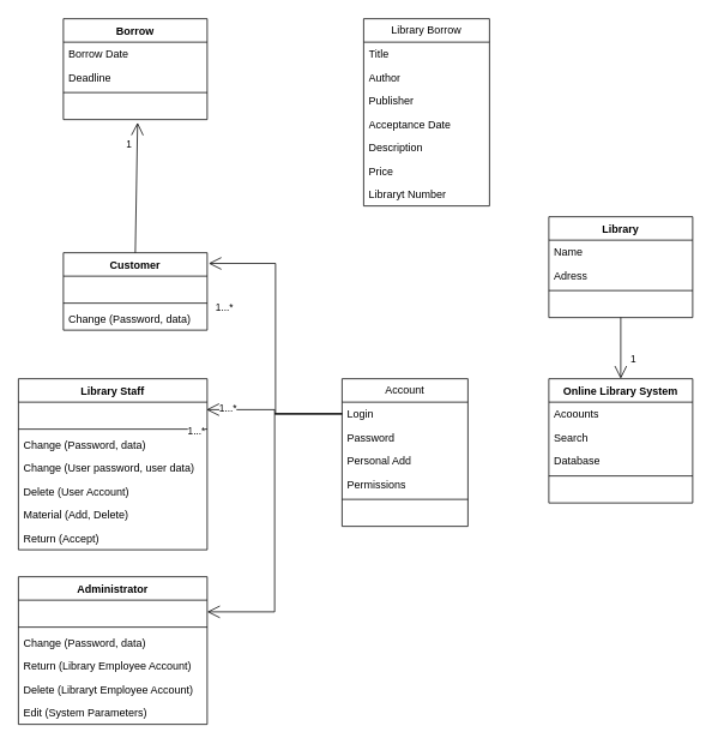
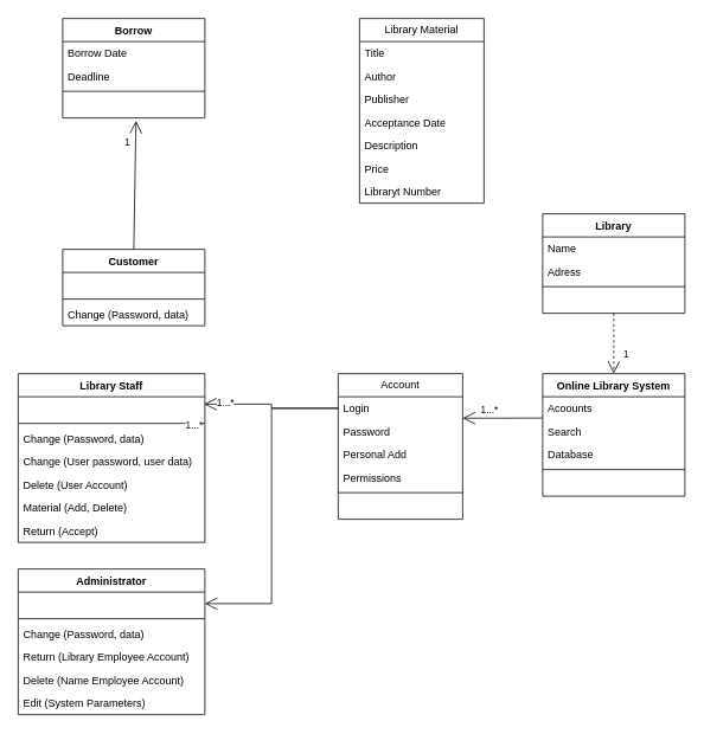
  <mxCell id="0" />
  <mxCell id="1" parent="0" />
- <mxCell id="2" value="Library Borrow" style="swimlane;fontStyle=0;childLayout=stackLayout;horizontal=1;startSize=26;fillColor=none;horizontalStack=0;resizeParent=1;resizeParentMax=0;resizeLast=0;collapsible=1;marginBottom=0;whiteSpace=wrap;html=1;" parent="1" vertex="1"><mxGeometry x="404" y="20" width="140" height="208" as="geometry" /></mxCell>
+ <mxCell id="2" value="Library Material" style="swimlane;fontStyle=0;childLayout=stackLayout;horizontal=1;startSize=26;fillColor=none;horizontalStack=0;resizeParent=1;resizeParentMax=0;resizeLast=0;collapsible=1;marginBottom=0;whiteSpace=wrap;html=1;" parent="1" vertex="1"><mxGeometry x="404" y="20" width="140" height="208" as="geometry" /></mxCell>
  <mxCell id="3" value="Title" style="text;strokeColor=none;fillColor=none;align=left;verticalAlign=top;spacingLeft=4;spacingRight=4;overflow=hidden;rotatable=0;points=[[0,0.5],[1,0.5]];portConstraint=eastwest;whiteSpace=wrap;html=1;" parent="2" vertex="1"><mxGeometry y="26" width="140" height="26" as="geometry" /></mxCell>
  <mxCell id="4" value="Author" style="text;strokeColor=none;fillColor=none;align=left;verticalAlign=top;spacingLeft=4;spacingRight=4;overflow=hidden;rotatable=0;points=[[0,0.5],[1,0.5]];portConstraint=eastwest;whiteSpace=wrap;html=1;" parent="2" vertex="1"><mxGeometry y="52" width="140" height="26" as="geometry" /></mxCell>
  <mxCell id="5" value="Publisher" style="text;strokeColor=none;fillColor=none;align=left;verticalAlign=top;spacingLeft=4;spacingRight=4;overflow=hidden;rotatable=0;points=[[0,0.5],[1,0.5]];portConstraint=eastwest;whiteSpace=wrap;html=1;" parent="2" vertex="1"><mxGeometry y="78" width="140" height="26" as="geometry" /></mxCell>
  <mxCell id="6" value="Acceptance Date" style="text;strokeColor=none;fillColor=none;align=left;verticalAlign=top;spacingLeft=4;spacingRight=4;overflow=hidden;rotatable=0;points=[[0,0.5],[1,0.5]];portConstraint=eastwest;whiteSpace=wrap;html=1;" parent="2" vertex="1"><mxGeometry y="104" width="140" height="26" as="geometry" /></mxCell>
  <mxCell id="7" value="Description" style="text;strokeColor=none;fillColor=none;align=left;verticalAlign=top;spacingLeft=4;spacingRight=4;overflow=hidden;rotatable=0;points=[[0,0.5],[1,0.5]];portConstraint=eastwest;whiteSpace=wrap;html=1;" parent="2" vertex="1"><mxGeometry y="130" width="140" height="26" as="geometry" /></mxCell>
  <mxCell id="8" value="Price" style="text;strokeColor=none;fillColor=none;align=left;verticalAlign=top;spacingLeft=4;spacingRight=4;overflow=hidden;rotatable=0;points=[[0,0.5],[1,0.5]];portConstraint=eastwest;whiteSpace=wrap;html=1;" parent="2" vertex="1"><mxGeometry y="156" width="140" height="26" as="geometry" /></mxCell>
  <mxCell id="9" value="Libraryt Number" style="text;strokeColor=none;fillColor=none;align=left;verticalAlign=top;spacingLeft=4;spacingRight=4;overflow=hidden;rotatable=0;points=[[0,0.5],[1,0.5]];portConstraint=eastwest;whiteSpace=wrap;html=1;" parent="2" vertex="1"><mxGeometry y="182" width="140" height="26" as="geometry" /></mxCell>
  <mxCell id="10" value="Account" style="swimlane;fontStyle=0;childLayout=stackLayout;horizontal=1;startSize=26;fillColor=none;horizontalStack=0;resizeParent=1;resizeParentMax=0;resizeLast=0;collapsible=1;marginBottom=0;whiteSpace=wrap;html=1;" parent="1" vertex="1"><mxGeometry x="380" y="420" width="140" height="164" as="geometry" /></mxCell>
  <mxCell id="11" value="Login" style="text;strokeColor=none;fillColor=none;align=left;verticalAlign=top;spacingLeft=4;spacingRight=4;overflow=hidden;rotatable=0;points=[[0,0.5],[1,0.5]];portConstraint=eastwest;whiteSpace=wrap;html=1;" parent="10" vertex="1"><mxGeometry y="26" width="140" height="26" as="geometry" /></mxCell>
  <mxCell id="12" value="Password" style="text;strokeColor=none;fillColor=none;align=left;verticalAlign=top;spacingLeft=4;spacingRight=4;overflow=hidden;rotatable=0;points=[[0,0.5],[1,0.5]];portConstraint=eastwest;whiteSpace=wrap;html=1;" parent="10" vertex="1"><mxGeometry y="52" width="140" height="26" as="geometry" /></mxCell>
  <mxCell id="13" value="Personal Add" style="text;strokeColor=none;fillColor=none;align=left;verticalAlign=top;spacingLeft=4;spacingRight=4;overflow=hidden;rotatable=0;points=[[0,0.5],[1,0.5]];portConstraint=eastwest;whiteSpace=wrap;html=1;" parent="10" vertex="1"><mxGeometry y="78" width="140" height="26" as="geometry" /></mxCell>
  <mxCell id="14" value="Permissions" style="text;strokeColor=none;fillColor=none;align=left;verticalAlign=top;spacingLeft=4;spacingRight=4;overflow=hidden;rotatable=0;points=[[0,0.5],[1,0.5]];portConstraint=eastwest;whiteSpace=wrap;html=1;" parent="10" vertex="1"><mxGeometry y="104" width="140" height="26" as="geometry" /></mxCell>
  <mxCell id="15" value="" style="line;strokeWidth=1;fillColor=none;align=left;verticalAlign=middle;spacingTop=-1;spacingLeft=3;spacingRight=3;rotatable=0;labelPosition=right;points=[];portConstraint=eastwest;strokeColor=inherit;" parent="10" vertex="1"><mxGeometry y="130" width="140" height="8" as="geometry" /></mxCell>
  <mxCell id="16" value="&amp;nbsp;" style="text;strokeColor=none;fillColor=none;align=left;verticalAlign=top;spacingLeft=4;spacingRight=4;overflow=hidden;rotatable=0;points=[[0,0.5],[1,0.5]];portConstraint=eastwest;whiteSpace=wrap;html=1;" parent="10" vertex="1"><mxGeometry y="138" width="140" height="26" as="geometry" /></mxCell>
  <mxCell id="17" value="Library" style="swimlane;fontStyle=1;align=center;verticalAlign=top;childLayout=stackLayout;horizontal=1;startSize=26;horizontalStack=0;resizeParent=1;resizeParentMax=0;resizeLast=0;collapsible=1;marginBottom=0;whiteSpace=wrap;html=1;" parent="1" vertex="1"><mxGeometry x="610" y="240" width="160" height="112" as="geometry" /></mxCell>
  <mxCell id="18" value="Name" style="text;strokeColor=none;fillColor=none;align=left;verticalAlign=top;spacingLeft=4;spacingRight=4;overflow=hidden;rotatable=0;points=[[0,0.5],[1,0.5]];portConstraint=eastwest;whiteSpace=wrap;html=1;" parent="17" vertex="1"><mxGeometry y="26" width="160" height="26" as="geometry" /></mxCell>
  <mxCell id="19" value="Adress" style="text;strokeColor=none;fillColor=none;align=left;verticalAlign=top;spacingLeft=4;spacingRight=4;overflow=hidden;rotatable=0;points=[[0,0.5],[1,0.5]];portConstraint=eastwest;whiteSpace=wrap;html=1;" parent="17" vertex="1"><mxGeometry y="52" width="160" height="26" as="geometry" /></mxCell>
  <mxCell id="20" value="" style="line;strokeWidth=1;fillColor=none;align=left;verticalAlign=middle;spacingTop=-1;spacingLeft=3;spacingRight=3;rotatable=0;labelPosition=right;points=[];portConstraint=eastwest;strokeColor=inherit;" parent="17" vertex="1"><mxGeometry y="78" width="160" height="8" as="geometry" /></mxCell>
  <mxCell id="21" value="&amp;nbsp;" style="text;strokeColor=none;fillColor=none;align=left;verticalAlign=top;spacingLeft=4;spacingRight=4;overflow=hidden;rotatable=0;points=[[0,0.5],[1,0.5]];portConstraint=eastwest;whiteSpace=wrap;html=1;" parent="17" vertex="1"><mxGeometry y="86" width="160" height="26" as="geometry" /></mxCell>
  <mxCell id="22" value="Online Library System" style="swimlane;fontStyle=1;align=center;verticalAlign=top;childLayout=stackLayout;horizontal=1;startSize=26;horizontalStack=0;resizeParent=1;resizeParentMax=0;resizeLast=0;collapsible=1;marginBottom=0;whiteSpace=wrap;html=1;" parent="1" vertex="1"><mxGeometry x="610" y="420" width="160" height="138" as="geometry" /></mxCell>
  <mxCell id="23" value="Acoounts" style="text;strokeColor=none;fillColor=none;align=left;verticalAlign=top;spacingLeft=4;spacingRight=4;overflow=hidden;rotatable=0;points=[[0,0.5],[1,0.5]];portConstraint=eastwest;whiteSpace=wrap;html=1;" parent="22" vertex="1"><mxGeometry y="26" width="160" height="26" as="geometry" /></mxCell>
  <mxCell id="24" value="Search" style="text;strokeColor=none;fillColor=none;align=left;verticalAlign=top;spacingLeft=4;spacingRight=4;overflow=hidden;rotatable=0;points=[[0,0.5],[1,0.5]];portConstraint=eastwest;whiteSpace=wrap;html=1;" parent="22" vertex="1"><mxGeometry y="52" width="160" height="26" as="geometry" /></mxCell>
  <mxCell id="25" value="Database" style="text;strokeColor=none;fillColor=none;align=left;verticalAlign=top;spacingLeft=4;spacingRight=4;overflow=hidden;rotatable=0;points=[[0,0.5],[1,0.5]];portConstraint=eastwest;whiteSpace=wrap;html=1;" parent="22" vertex="1"><mxGeometry y="78" width="160" height="26" as="geometry" /></mxCell>
  <mxCell id="26" value="" style="line;strokeWidth=1;fillColor=none;align=left;verticalAlign=middle;spacingTop=-1;spacingLeft=3;spacingRight=3;rotatable=0;labelPosition=right;points=[];portConstraint=eastwest;strokeColor=inherit;" parent="22" vertex="1"><mxGeometry y="104" width="160" height="8" as="geometry" /></mxCell>
  <mxCell id="27" value="&amp;nbsp;" style="text;strokeColor=none;fillColor=none;align=left;verticalAlign=top;spacingLeft=4;spacingRight=4;overflow=hidden;rotatable=0;points=[[0,0.5],[1,0.5]];portConstraint=eastwest;whiteSpace=wrap;html=1;" parent="22" vertex="1"><mxGeometry y="112" width="160" height="26" as="geometry" /></mxCell>
- <mxCell id="28" value="" style="endArrow=open;endFill=1;endSize=12;html=1;rounded=0;entryX=0.5;entryY=0;entryDx=0;entryDy=0;exitX=0.5;exitY=1;exitDx=0;exitDy=0;" parent="1" source="17" target="22" edge="1"><mxGeometry width="160" relative="1" as="geometry"><mxPoint x="690" y="340" as="sourcePoint" /><mxPoint x="810" y="540" as="targetPoint" /></mxGeometry></mxCell>
+ <mxCell id="28" value="" style="endArrow=open;endFill=1;endSize=12;html=1;rounded=0;entryX=0.5;entryY=0;entryDx=0;entryDy=0;exitX=0.5;exitY=1;exitDx=0;exitDy=0;dashed=1;" parent="1" source="17" target="22" edge="1"><mxGeometry width="160" relative="1" as="geometry"><mxPoint x="690" y="340" as="sourcePoint" /><mxPoint x="810" y="540" as="targetPoint" /></mxGeometry></mxCell>
  <mxCell id="29" value="1" style="edgeLabel;html=1;align=center;verticalAlign=middle;resizable=0;points=[];" parent="28" vertex="1" connectable="0"><mxGeometry x="0.4" relative="1" as="geometry"><mxPoint x="13" y="-3" as="offset" /></mxGeometry></mxCell>
+ <mxCell id="30" value="" style="endArrow=open;endFill=1;endSize=12;html=1;rounded=0;exitX=0;exitY=0.923;exitDx=0;exitDy=0;exitPerimeter=0;entryX=1;entryY=0.929;entryDx=0;entryDy=0;entryPerimeter=0;" parent="1" source="23" target="11" edge="1"><mxGeometry width="160" relative="1" as="geometry"><mxPoint x="470" y="370" as="sourcePoint" /><mxPoint x="630" y="370" as="targetPoint" /></mxGeometry></mxCell>
+ <mxCell id="31" value="1...*" style="edgeLabel;html=1;align=center;verticalAlign=middle;resizable=0;points=[];" parent="30" vertex="1" connectable="0"><mxGeometry x="-0.467" y="-1" relative="1" as="geometry"><mxPoint x="-36" y="-9" as="offset" /></mxGeometry></mxCell>
  <mxCell id="32" value="Library Staff" style="swimlane;fontStyle=1;align=center;verticalAlign=top;childLayout=stackLayout;horizontal=1;startSize=26;horizontalStack=0;resizeParent=1;resizeParentMax=0;resizeLast=0;collapsible=1;marginBottom=0;whiteSpace=wrap;html=1;" parent="1" vertex="1"><mxGeometry x="20" y="420" width="210" height="190" as="geometry" /></mxCell>
  <mxCell id="33" value="&amp;nbsp;" style="text;strokeColor=none;fillColor=none;align=left;verticalAlign=top;spacingLeft=4;spacingRight=4;overflow=hidden;rotatable=0;points=[[0,0.5],[1,0.5]];portConstraint=eastwest;whiteSpace=wrap;html=1;" parent="32" vertex="1"><mxGeometry y="26" width="210" height="26" as="geometry" /></mxCell>
  <mxCell id="34" value="" style="line;strokeWidth=1;fillColor=none;align=left;verticalAlign=middle;spacingTop=-1;spacingLeft=3;spacingRight=3;rotatable=0;labelPosition=right;points=[];portConstraint=eastwest;strokeColor=inherit;" parent="32" vertex="1"><mxGeometry y="52" width="210" height="8" as="geometry" /></mxCell>
  <mxCell id="35" value="Change (Password, data)" style="text;strokeColor=none;fillColor=none;align=left;verticalAlign=top;spacingLeft=4;spacingRight=4;overflow=hidden;rotatable=0;points=[[0,0.5],[1,0.5]];portConstraint=eastwest;whiteSpace=wrap;html=1;" parent="32" vertex="1"><mxGeometry y="60" width="210" height="26" as="geometry" /></mxCell>
  <mxCell id="36" value="Change (User password, user data)" style="text;strokeColor=none;fillColor=none;align=left;verticalAlign=top;spacingLeft=4;spacingRight=4;overflow=hidden;rotatable=0;points=[[0,0.5],[1,0.5]];portConstraint=eastwest;whiteSpace=wrap;html=1;" parent="32" vertex="1"><mxGeometry y="86" width="210" height="26" as="geometry" /></mxCell>
  <mxCell id="37" value="Delete (User Account)" style="text;strokeColor=none;fillColor=none;align=left;verticalAlign=top;spacingLeft=4;spacingRight=4;overflow=hidden;rotatable=0;points=[[0,0.5],[1,0.5]];portConstraint=eastwest;whiteSpace=wrap;html=1;" parent="32" vertex="1"><mxGeometry y="112" width="210" height="26" as="geometry" /></mxCell>
  <mxCell id="38" value="Material (Add, Delete)" style="text;strokeColor=none;fillColor=none;align=left;verticalAlign=top;spacingLeft=4;spacingRight=4;overflow=hidden;rotatable=0;points=[[0,0.5],[1,0.5]];portConstraint=eastwest;whiteSpace=wrap;html=1;" parent="32" vertex="1"><mxGeometry y="138" width="210" height="26" as="geometry" /></mxCell>
  <mxCell id="39" value="Return (Accept)" style="text;strokeColor=none;fillColor=none;align=left;verticalAlign=top;spacingLeft=4;spacingRight=4;overflow=hidden;rotatable=0;points=[[0,0.5],[1,0.5]];portConstraint=eastwest;whiteSpace=wrap;html=1;" parent="32" vertex="1"><mxGeometry y="164" width="210" height="26" as="geometry" /></mxCell>
  <mxCell id="40" value="Customer" style="swimlane;fontStyle=1;align=center;verticalAlign=top;childLayout=stackLayout;horizontal=1;startSize=26;horizontalStack=0;resizeParent=1;resizeParentMax=0;resizeLast=0;collapsible=1;marginBottom=0;whiteSpace=wrap;html=1;" parent="1" vertex="1"><mxGeometry x="70" y="280" width="160" height="86" as="geometry" /></mxCell>
  <mxCell id="41" value="&amp;nbsp;" style="text;strokeColor=none;fillColor=none;align=left;verticalAlign=top;spacingLeft=4;spacingRight=4;overflow=hidden;rotatable=0;points=[[0,0.5],[1,0.5]];portConstraint=eastwest;whiteSpace=wrap;html=1;" parent="40" vertex="1"><mxGeometry y="26" width="160" height="26" as="geometry" /></mxCell>
  <mxCell id="42" value="" style="line;strokeWidth=1;fillColor=none;align=left;verticalAlign=middle;spacingTop=-1;spacingLeft=3;spacingRight=3;rotatable=0;labelPosition=right;points=[];portConstraint=eastwest;strokeColor=inherit;" parent="40" vertex="1"><mxGeometry y="52" width="160" height="8" as="geometry" /></mxCell>
  <mxCell id="43" value="Change (Password, data)" style="text;strokeColor=none;fillColor=none;align=left;verticalAlign=top;spacingLeft=4;spacingRight=4;overflow=hidden;rotatable=0;points=[[0,0.5],[1,0.5]];portConstraint=eastwest;whiteSpace=wrap;html=1;" parent="40" vertex="1"><mxGeometry y="60" width="160" height="26" as="geometry" /></mxCell>
- <mxCell id="44" value="" style="endArrow=open;endFill=1;endSize=12;html=1;rounded=0;exitX=0;exitY=0.5;exitDx=0;exitDy=0;entryX=1.01;entryY=0.138;entryDx=0;entryDy=0;entryPerimeter=0;edgeStyle=elbowEdgeStyle;" parent="1" source="11" target="40" edge="1"><mxGeometry width="160" relative="1" as="geometry"><mxPoint x="420" y="366" as="sourcePoint" /><mxPoint x="330" y="366" as="targetPoint" /></mxGeometry></mxCell>
- <mxCell id="45" value="1...*" style="edgeLabel;html=1;align=center;verticalAlign=middle;resizable=0;points=[];" parent="44" vertex="1" connectable="0"><mxGeometry x="-0.467" y="-1" relative="1" as="geometry"><mxPoint x="-59" y="-109" as="offset" /></mxGeometry></mxCell>
  <mxCell id="46" value="" style="endArrow=open;endFill=1;endSize=12;html=1;rounded=0;exitX=0;exitY=0.5;exitDx=0;exitDy=0;entryX=0.996;entryY=0.321;entryDx=0;entryDy=0;entryPerimeter=0;edgeStyle=elbowEdgeStyle;" parent="1" source="11" target="33" edge="1"><mxGeometry width="160" relative="1" as="geometry"><mxPoint x="320" y="420" as="sourcePoint" /><mxPoint x="230" y="420" as="targetPoint" /></mxGeometry></mxCell>
  <mxCell id="47" value="1...*" style="edgeLabel;html=1;align=center;verticalAlign=middle;resizable=0;points=[];" parent="46" vertex="1" connectable="0"><mxGeometry x="-0.467" y="-1" relative="1" as="geometry"><mxPoint x="-87" y="-6" as="offset" /></mxGeometry></mxCell>
  <mxCell id="48" value="Administrator" style="swimlane;fontStyle=1;align=center;verticalAlign=top;childLayout=stackLayout;horizontal=1;startSize=26;horizontalStack=0;resizeParent=1;resizeParentMax=0;resizeLast=0;collapsible=1;marginBottom=0;whiteSpace=wrap;html=1;" parent="1" vertex="1"><mxGeometry x="20" y="640" width="210" height="164" as="geometry" /></mxCell>
  <mxCell id="49" value="&amp;nbsp;" style="text;strokeColor=none;fillColor=none;align=left;verticalAlign=top;spacingLeft=4;spacingRight=4;overflow=hidden;rotatable=0;points=[[0,0.5],[1,0.5]];portConstraint=eastwest;whiteSpace=wrap;html=1;" parent="48" vertex="1"><mxGeometry y="26" width="210" height="26" as="geometry" /></mxCell>
  <mxCell id="50" value="" style="line;strokeWidth=1;fillColor=none;align=left;verticalAlign=middle;spacingTop=-1;spacingLeft=3;spacingRight=3;rotatable=0;labelPosition=right;points=[];portConstraint=eastwest;strokeColor=inherit;" parent="48" vertex="1"><mxGeometry y="52" width="210" height="8" as="geometry" /></mxCell>
  <mxCell id="51" value="Change (Password, data)" style="text;strokeColor=none;fillColor=none;align=left;verticalAlign=top;spacingLeft=4;spacingRight=4;overflow=hidden;rotatable=0;points=[[0,0.5],[1,0.5]];portConstraint=eastwest;whiteSpace=wrap;html=1;" parent="48" vertex="1"><mxGeometry y="60" width="210" height="26" as="geometry" /></mxCell>
  <mxCell id="52" value="Return (Library Employee Account)" style="text;strokeColor=none;fillColor=none;align=left;verticalAlign=top;spacingLeft=4;spacingRight=4;overflow=hidden;rotatable=0;points=[[0,0.5],[1,0.5]];portConstraint=eastwest;whiteSpace=wrap;html=1;" parent="48" vertex="1"><mxGeometry y="86" width="210" height="26" as="geometry" /></mxCell>
- <mxCell id="53" value="Delete (Libraryt Employee Account)" style="text;strokeColor=none;fillColor=none;align=left;verticalAlign=top;spacingLeft=4;spacingRight=4;overflow=hidden;rotatable=0;points=[[0,0.5],[1,0.5]];portConstraint=eastwest;whiteSpace=wrap;html=1;" parent="48" vertex="1"><mxGeometry y="112" width="210" height="26" as="geometry" /></mxCell>
+ <mxCell id="53" value="Delete (Name Employee Account)" style="text;strokeColor=none;fillColor=none;align=left;verticalAlign=top;spacingLeft=4;spacingRight=4;overflow=hidden;rotatable=0;points=[[0,0.5],[1,0.5]];portConstraint=eastwest;whiteSpace=wrap;html=1;" parent="48" vertex="1"><mxGeometry y="112" width="210" height="26" as="geometry" /></mxCell>
  <mxCell id="54" value="Edit (System Parameters)" style="text;strokeColor=none;fillColor=none;align=left;verticalAlign=top;spacingLeft=4;spacingRight=4;overflow=hidden;rotatable=0;points=[[0,0.5],[1,0.5]];portConstraint=eastwest;whiteSpace=wrap;html=1;" parent="48" vertex="1"><mxGeometry y="138" width="210" height="26" as="geometry" /></mxCell>
  <mxCell id="55" value="" style="endArrow=open;endFill=1;endSize=12;html=1;rounded=0;exitX=0;exitY=0.5;exitDx=0;exitDy=0;entryX=1;entryY=0.5;entryDx=0;entryDy=0;edgeStyle=elbowEdgeStyle;" parent="1" source="11" target="49" edge="1"><mxGeometry width="160" relative="1" as="geometry"><mxPoint x="390" y="469" as="sourcePoint" /><mxPoint x="239" y="474" as="targetPoint" /></mxGeometry></mxCell>
  <mxCell id="56" value="1...*" style="edgeLabel;html=1;align=center;verticalAlign=middle;resizable=0;points=[];" parent="55" vertex="1" connectable="0"><mxGeometry x="-0.467" y="-1" relative="1" as="geometry"><mxPoint x="-87" y="-6" as="offset" /></mxGeometry></mxCell>
  <mxCell id="57" value="Borrow" style="swimlane;fontStyle=1;align=center;verticalAlign=top;childLayout=stackLayout;horizontal=1;startSize=26;horizontalStack=0;resizeParent=1;resizeParentMax=0;resizeLast=0;collapsible=1;marginBottom=0;whiteSpace=wrap;html=1;" parent="1" vertex="1"><mxGeometry x="70" y="20" width="160" height="112" as="geometry" /></mxCell>
  <mxCell id="58" value="Borrow Date" style="text;strokeColor=none;fillColor=none;align=left;verticalAlign=top;spacingLeft=4;spacingRight=4;overflow=hidden;rotatable=0;points=[[0,0.5],[1,0.5]];portConstraint=eastwest;whiteSpace=wrap;html=1;" parent="57" vertex="1"><mxGeometry y="26" width="160" height="26" as="geometry" /></mxCell>
  <mxCell id="59" value="Deadline" style="text;strokeColor=none;fillColor=none;align=left;verticalAlign=top;spacingLeft=4;spacingRight=4;overflow=hidden;rotatable=0;points=[[0,0.5],[1,0.5]];portConstraint=eastwest;whiteSpace=wrap;html=1;" parent="57" vertex="1"><mxGeometry y="52" width="160" height="26" as="geometry" /></mxCell>
  <mxCell id="60" value="" style="line;strokeWidth=1;fillColor=none;align=left;verticalAlign=middle;spacingTop=-1;spacingLeft=3;spacingRight=3;rotatable=0;labelPosition=right;points=[];portConstraint=eastwest;strokeColor=inherit;" parent="57" vertex="1"><mxGeometry y="78" width="160" height="8" as="geometry" /></mxCell>
  <mxCell id="61" value="&amp;nbsp;" style="text;strokeColor=none;fillColor=none;align=left;verticalAlign=top;spacingLeft=4;spacingRight=4;overflow=hidden;rotatable=0;points=[[0,0.5],[1,0.5]];portConstraint=eastwest;whiteSpace=wrap;html=1;" parent="57" vertex="1"><mxGeometry y="86" width="160" height="26" as="geometry" /></mxCell>
  <mxCell id="62" value="" style="endArrow=open;endFill=1;endSize=12;html=1;rounded=0;exitX=0.5;exitY=0;exitDx=0;exitDy=0;entryX=0.516;entryY=1.128;entryDx=0;entryDy=0;entryPerimeter=0;" parent="1" source="40" target="61" edge="1"><mxGeometry width="160" relative="1" as="geometry"><mxPoint x="200" y="190" as="sourcePoint" /><mxPoint x="150" y="150" as="targetPoint" /></mxGeometry></mxCell>
  <mxCell id="63" value="1" style="edgeLabel;html=1;align=center;verticalAlign=middle;resizable=0;points=[];" parent="62" vertex="1" connectable="0"><mxGeometry x="0.53" y="-2" relative="1" as="geometry"><mxPoint x="-11" y="-10" as="offset" /></mxGeometry></mxCell>
